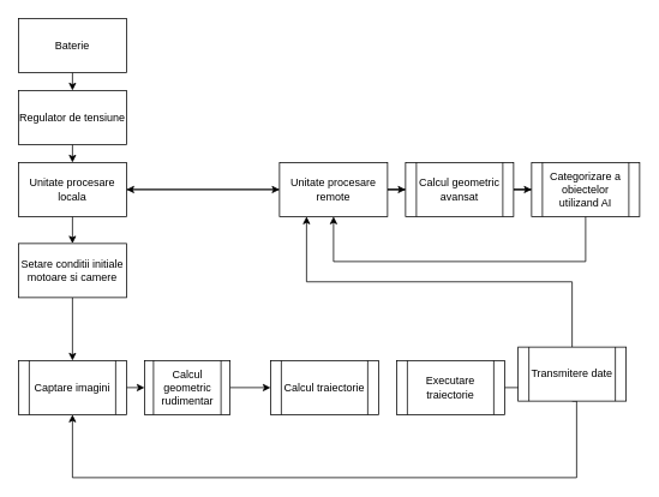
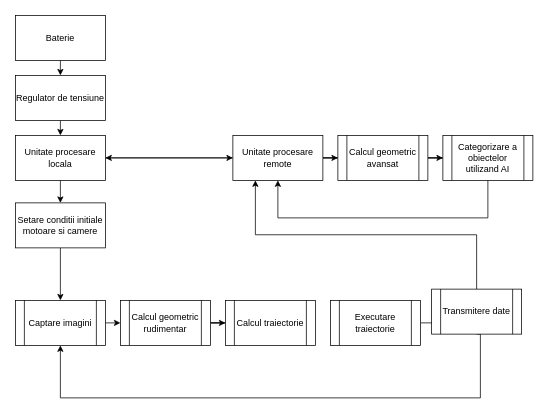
  <mxCell id="0" />
  <mxCell id="1" parent="0" />
  <mxCell id="2" style="edgeStyle=orthogonalEdgeStyle;rounded=0;orthogonalLoop=1;jettySize=auto;html=1;exitX=0;exitY=0.5;exitDx=0;exitDy=0;entryX=0.508;entryY=0.117;entryDx=0;entryDy=0;entryPerimeter=0;" parent="1" edge="1"><mxGeometry relative="1" as="geometry"><mxPoint x="110" y="500" as="sourcePoint" /></mxGeometry></mxCell>
  <mxCell id="3" style="edgeStyle=orthogonalEdgeStyle;rounded=0;orthogonalLoop=1;jettySize=auto;html=1;exitX=0.5;exitY=1;exitDx=0;exitDy=0;entryX=0.5;entryY=0;entryDx=0;entryDy=0;" edge="1" parent="1" source="5" target="11"><mxGeometry relative="1" as="geometry" /></mxCell>
  <mxCell id="4" style="edgeStyle=orthogonalEdgeStyle;rounded=0;orthogonalLoop=1;jettySize=auto;html=1;entryX=0;entryY=0.5;entryDx=0;entryDy=0;" edge="1" parent="1" source="5" target="14"><mxGeometry relative="1" as="geometry" /></mxCell>
  <mxCell id="5" value="Unitate procesare locala" style="rounded=0;whiteSpace=wrap;html=1;" vertex="1" parent="1"><mxGeometry x="20" y="180" width="120" height="60" as="geometry" /></mxCell>
  <mxCell id="6" style="edgeStyle=orthogonalEdgeStyle;rounded=0;orthogonalLoop=1;jettySize=auto;html=1;exitX=0.5;exitY=1;exitDx=0;exitDy=0;entryX=0.5;entryY=0;entryDx=0;entryDy=0;" edge="1" parent="1" source="7" target="9"><mxGeometry relative="1" as="geometry" /></mxCell>
  <mxCell id="7" value="Baterie" style="rounded=0;whiteSpace=wrap;html=1;" vertex="1" parent="1"><mxGeometry x="20" y="20" width="120" height="60" as="geometry" /></mxCell>
  <mxCell id="8" style="edgeStyle=orthogonalEdgeStyle;rounded=0;orthogonalLoop=1;jettySize=auto;html=1;exitX=0.5;exitY=1;exitDx=0;exitDy=0;entryX=0.5;entryY=0;entryDx=0;entryDy=0;" edge="1" parent="1" source="9" target="5"><mxGeometry relative="1" as="geometry" /></mxCell>
  <mxCell id="9" value="Regulator de tensiune" style="rounded=0;whiteSpace=wrap;html=1;" vertex="1" parent="1"><mxGeometry x="20" y="100" width="120" height="60" as="geometry" /></mxCell>
  <mxCell id="10" style="edgeStyle=orthogonalEdgeStyle;rounded=0;orthogonalLoop=1;jettySize=auto;html=1;exitX=0.5;exitY=1;exitDx=0;exitDy=0;entryX=0.5;entryY=0;entryDx=0;entryDy=0;" edge="1" parent="1" source="11" target="25"><mxGeometry relative="1" as="geometry" /></mxCell>
  <mxCell id="11" value="Setare conditii initiale motoare si camere" style="rounded=0;whiteSpace=wrap;html=1;" vertex="1" parent="1"><mxGeometry x="20" y="270" width="120" height="60" as="geometry" /></mxCell>
  <mxCell id="12" value="" style="edgeStyle=orthogonalEdgeStyle;rounded=0;orthogonalLoop=1;jettySize=auto;html=1;" edge="1" parent="1" source="14" target="5"><mxGeometry relative="1" as="geometry" /></mxCell>
  <mxCell id="13" value="" style="edgeStyle=orthogonalEdgeStyle;rounded=0;orthogonalLoop=1;jettySize=auto;html=1;" edge="1" parent="1" source="14" target="16"><mxGeometry relative="1" as="geometry" /></mxCell>
  <mxCell id="14" value="Unitate procesare remote" style="rounded=0;whiteSpace=wrap;html=1;" vertex="1" parent="1"><mxGeometry x="310" y="180" width="120" height="60" as="geometry" /></mxCell>
  <mxCell id="15" value="" style="edgeStyle=orthogonalEdgeStyle;rounded=0;orthogonalLoop=1;jettySize=auto;html=1;" edge="1" parent="1" source="16" target="20"><mxGeometry relative="1" as="geometry" /></mxCell>
  <mxCell id="16" value="Calcul geometric avansat" style="shape=process;whiteSpace=wrap;html=1;backgroundOutline=1;" vertex="1" parent="1"><mxGeometry x="450" y="180" width="120" height="60" as="geometry" /></mxCell>
  <mxCell id="17" value="" style="edgeStyle=orthogonalEdgeStyle;rounded=0;orthogonalLoop=1;jettySize=auto;html=1;" edge="1" parent="1" source="18" target="21"><mxGeometry relative="1" as="geometry" /></mxCell>
- <mxCell id="18" value="Calcul geometric rudimentar" style="shape=process;whiteSpace=wrap;html=1;backgroundOutline=1;" vertex="1" parent="1"><mxGeometry x="160" y="400" width="95" height="60" as="geometry" /></mxCell>
+ <mxCell id="18" value="Calcul geometric rudimentar" style="shape=process;whiteSpace=wrap;html=1;backgroundOutline=1;" vertex="1" parent="1"><mxGeometry x="160" y="400" width="120" height="60" as="geometry" /></mxCell>
  <mxCell id="19" style="edgeStyle=orthogonalEdgeStyle;rounded=0;orthogonalLoop=1;jettySize=auto;html=1;exitX=0.5;exitY=1;exitDx=0;exitDy=0;entryX=0.5;entryY=1;entryDx=0;entryDy=0;" edge="1" parent="1" source="20" target="14"><mxGeometry relative="1" as="geometry"><Array as="points"><mxPoint x="650" y="290" /><mxPoint x="370" y="290" /></Array></mxGeometry></mxCell>
  <mxCell id="20" value="Categorizare a obiectelor utilizand AI" style="shape=process;whiteSpace=wrap;html=1;backgroundOutline=1;" vertex="1" parent="1"><mxGeometry x="590" y="180" width="120" height="60" as="geometry" /></mxCell>
  <mxCell id="21" value="Calcul traiectorie" style="shape=process;whiteSpace=wrap;html=1;backgroundOutline=1;" vertex="1" parent="1"><mxGeometry x="300" y="400" width="120" height="60" as="geometry" /></mxCell>
  <mxCell id="22" style="edgeStyle=orthogonalEdgeStyle;rounded=0;orthogonalLoop=1;jettySize=auto;html=1;exitX=1;exitY=0.5;exitDx=0;exitDy=0;" edge="1" parent="1" source="23" target="28"><mxGeometry relative="1" as="geometry" /></mxCell>
  <mxCell id="23" value="Executare traiectorie" style="shape=process;whiteSpace=wrap;html=1;backgroundOutline=1;" vertex="1" parent="1"><mxGeometry x="440" y="400" width="120" height="60" as="geometry" /></mxCell>
  <mxCell id="24" style="edgeStyle=orthogonalEdgeStyle;rounded=0;orthogonalLoop=1;jettySize=auto;html=1;exitX=1;exitY=0.5;exitDx=0;exitDy=0;entryX=0;entryY=0.5;entryDx=0;entryDy=0;" edge="1" parent="1" source="25" target="18"><mxGeometry relative="1" as="geometry" /></mxCell>
  <mxCell id="25" value="Captare imagini" style="shape=process;whiteSpace=wrap;html=1;backgroundOutline=1;" vertex="1" parent="1"><mxGeometry x="20" y="400" width="120" height="60" as="geometry" /></mxCell>
  <mxCell id="26" style="edgeStyle=orthogonalEdgeStyle;rounded=0;orthogonalLoop=1;jettySize=auto;html=1;exitX=0.5;exitY=0;exitDx=0;exitDy=0;entryX=0.25;entryY=1;entryDx=0;entryDy=0;" edge="1" parent="1" source="28" target="14"><mxGeometry relative="1" as="geometry" /></mxCell>
  <mxCell id="27" style="edgeStyle=orthogonalEdgeStyle;rounded=0;orthogonalLoop=1;jettySize=auto;html=1;exitX=0.5;exitY=1;exitDx=0;exitDy=0;entryX=0.5;entryY=1;entryDx=0;entryDy=0;" edge="1" parent="1" source="28" target="25"><mxGeometry relative="1" as="geometry"><Array as="points"><mxPoint x="640" y="530" /><mxPoint x="80" y="530" /></Array></mxGeometry></mxCell>
  <mxCell id="28" value="Transmitere date" style="shape=process;whiteSpace=wrap;html=1;backgroundOutline=1;" vertex="1" parent="1"><mxGeometry x="575" y="385" width="120" height="60" as="geometry" /></mxCell>
